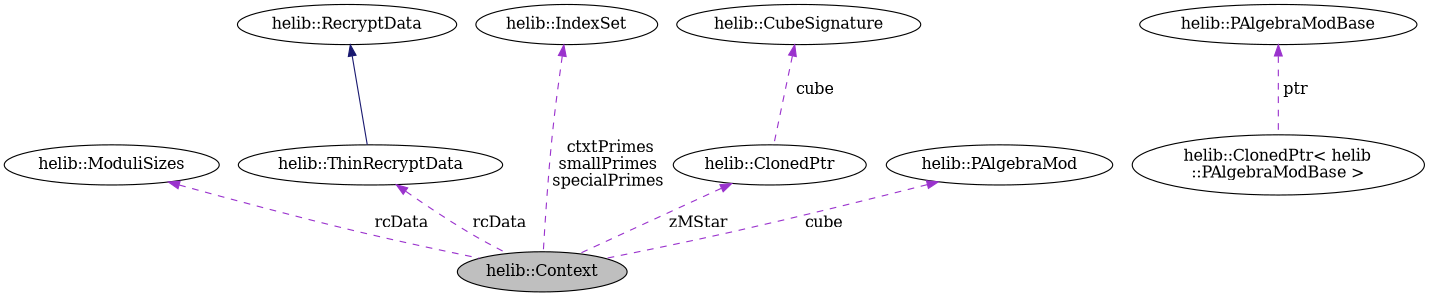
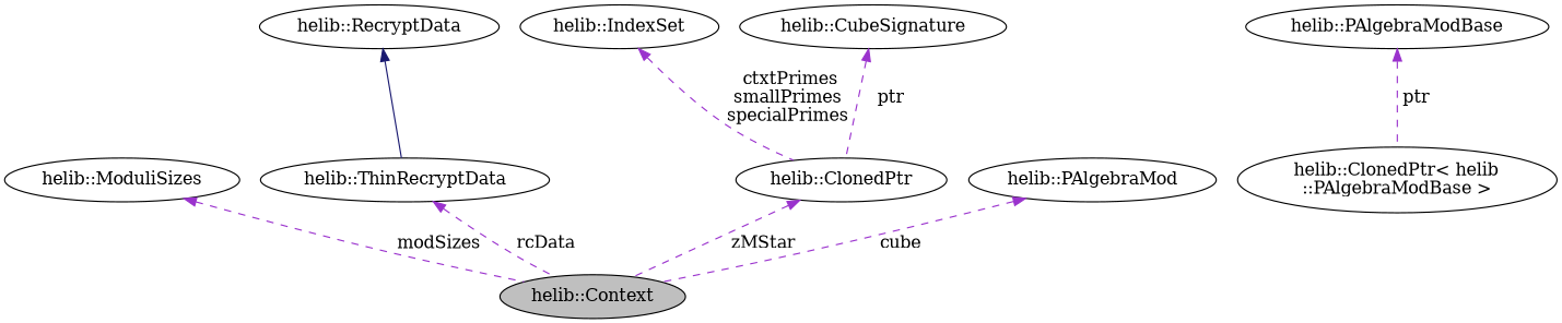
  digraph {
    rankdir=TB
    node [color=black fillcolor=white style=filled]
    edge [color=darkorchid3 dir=back style=dashed]
    n1 [fillcolor=grey75 fontcolor=black label="helib::Context"]
    n2 [label="helib::ModuliSizes"]
    n3 [label="helib::ThinRecryptData"]
    n4 [label="helib::RecryptData"]
    n5 [label="helib::IndexSet"]
    n6 [label="helib::ClonedPtr"]
    n7 [label="helib::CubeSignature"]
    n8 [label="helib::PAlgebraMod"]
    n9 [label="helib::ClonedPtr\< helib\l::PAlgebraModBase \>"]
    n10 [label="helib::PAlgebraModBase"]
-   n2 -> n1 [label=" rcData"]
+   n2 -> n1 [label=" modSizes"]
    n3 -> n1 [label=" rcData"]
    n4 -> n3 [color=midnightblue style=solid]
-   n5 -> n1 [label=" ctxtPrimes\nsmallPrimes\nspecialPrimes"]
+   n5 -> n6 [label=" ctxtPrimes\nsmallPrimes\nspecialPrimes"]
    n6 -> n1 [label=" zMStar"]
-   n7 -> n6 [label=" cube"]
+   n7 -> n6 [label=" ptr"]
    n8 -> n1 [label=" cube"]
    n10 -> n9 [label=" ptr"]
  }
